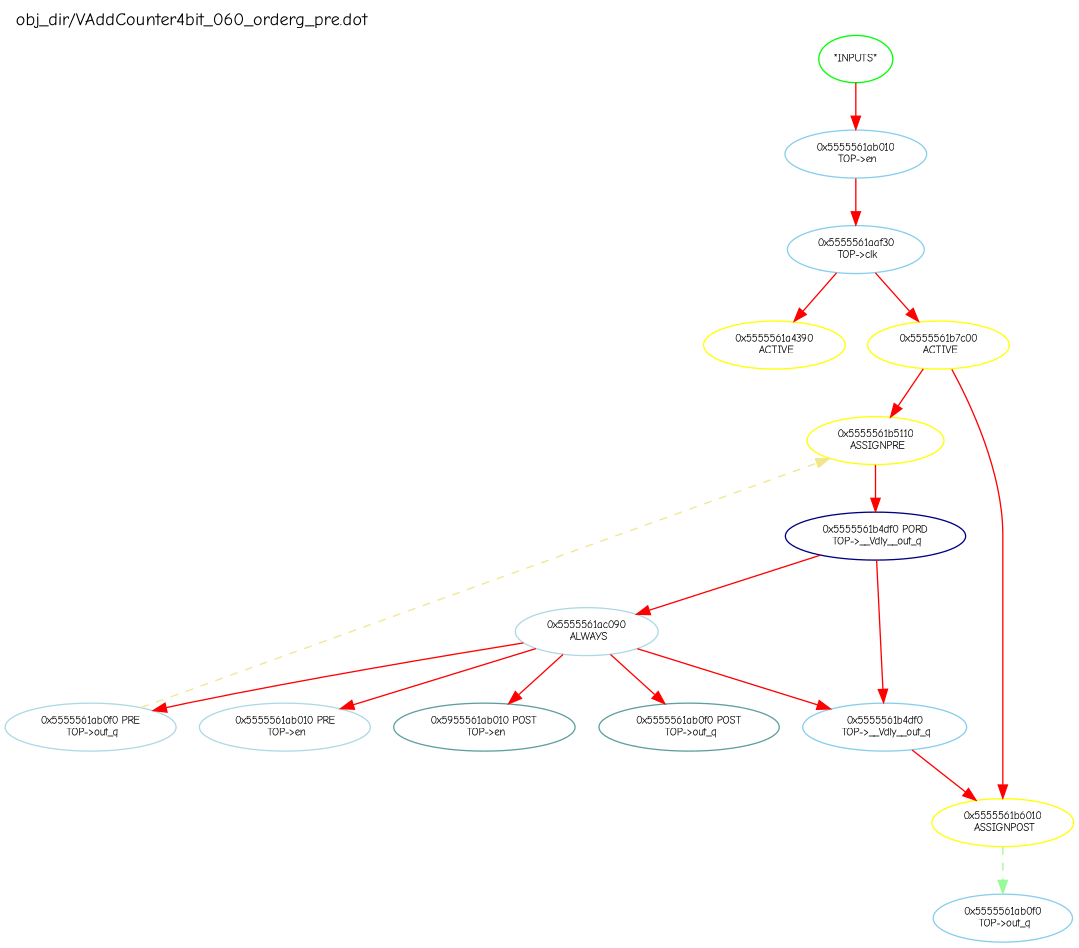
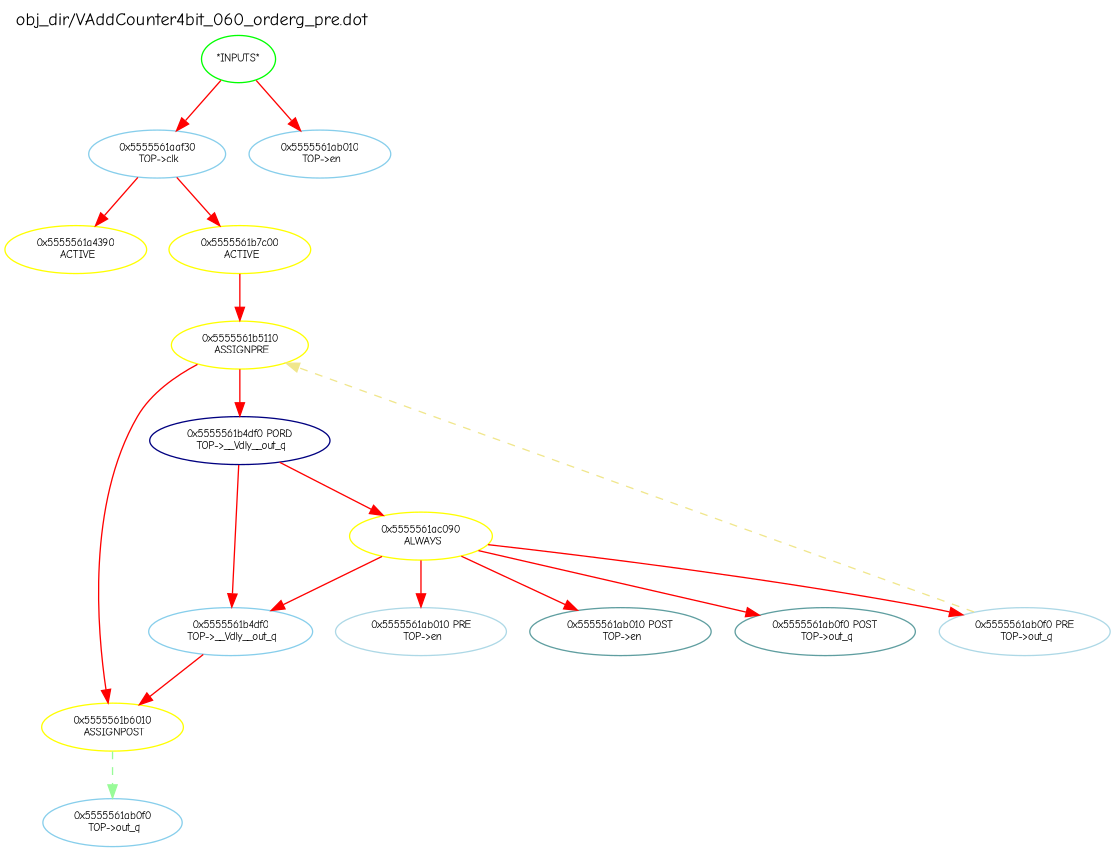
  digraph {
    fontname="Comic Neue"
    label="obj_dir/VAddCounter4bit_060_orderg_pre.dot"
    labeljust=l
    labelloc=t
    rankdir=TB
    node [color=yellow fontname="Comic Neue" fontsize=8]
    edge [color=red fontname="Comic Neue" fontsize=8 weight=32]
    n1 [color=green label="*INPUTS*"]
    n2 [color=skyblue label="0x5555561aaf30\n TOP->clk"]
    n3 [color=skyblue label="0x5555561ab010\n TOP->en"]
    n4 [label="0x5555561a4390\n ACTIVE"]
    n5 [label="0x5555561b7c00\n ACTIVE"]
    n6 [label="0x5555561b5110\n ASSIGNPRE"]
    n7 [label="0x5555561b6010\n ASSIGNPOST"]
-   n8 [color=lightblue label="0x5555561ac090\n ALWAYS"]
+   n8 [label="0x5555561ac090\n ALWAYS"]
    n9 [color=lightblue label="0x5555561ab010 PRE\n TOP->en"]
-   n10 [color=CadetBlue label="0x5955561ab010 POST\n TOP->en"]
+   n10 [color=CadetBlue label="0x5555561ab010 POST\n TOP->en"]
    n11 [color=lightblue label="0x5555561ab0f0 PRE\n TOP->out_q"]
    n12 [color=CadetBlue label="0x5555561ab0f0 POST\n TOP->out_q"]
    n13 [color=skyblue label="0x5555561b4df0\n TOP->__Vdly__out_q"]
    n14 [color=NavyBlue label="0x5555561b4df0 PORD\n TOP->__Vdly__out_q"]
    n15 [color=skyblue label="0x5555561ab0f0\n TOP->out_q"]
-   n3 -> n2 [weight=1]
+   n1 -> n2 [weight=1]
    n1 -> n3 [weight=1]
    n2 -> n4 [weight=8]
    n2 -> n5 [weight=8]
    n5 -> n6
-   n5 -> n7
+   n6 -> n7
    n6 -> n14
    n7 -> n15 [color=PaleGreen style=dashed weight=1]
    n8 -> n9
    n8 -> n10 [weight=2]
    n8 -> n11
    n8 -> n12 [weight=2]
    n8 -> n13
    n11 -> n6 [color=khaki style=dashed weight=3]
    n13 -> n7 [weight=8]
    n14 -> n8
    n14 -> n13
  }
